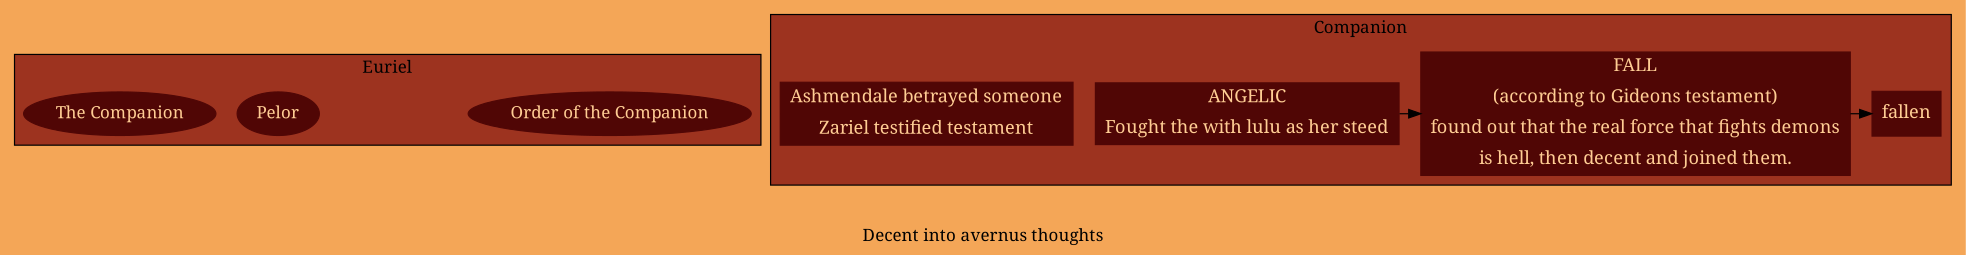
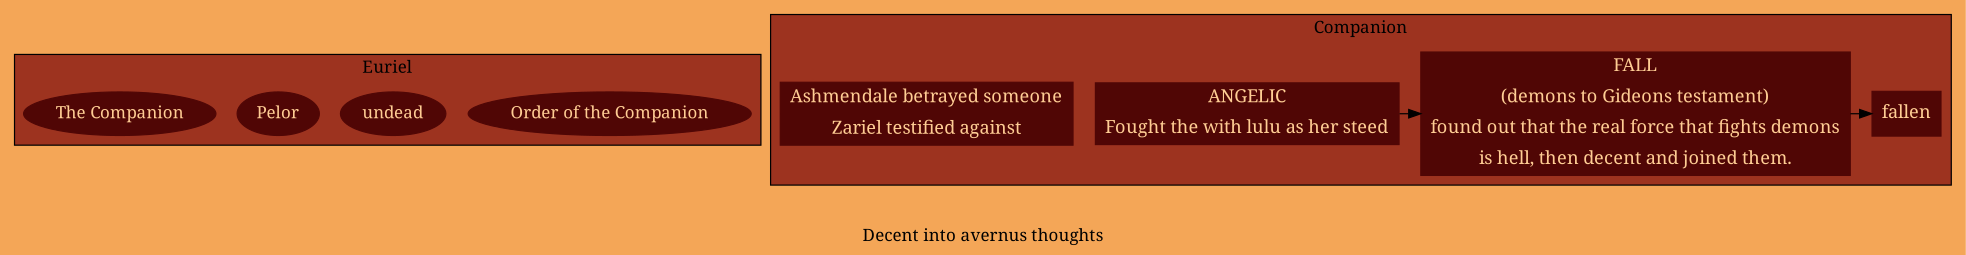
  digraph {
    bgcolor="#f4a657"
    fontname="Noto Serif"
    label="Decent into avernus thoughts"
    node [color="#500605" fontcolor="#ffcd94" fontname="Noto Serif" style=filled]
    edge [fontname="Noto Serif"]
    n1 [label="Order of the Companion"]
+   undead
    Pelor
    n4 [label="The Companion"]
    n5 [fontsize=15 label="{ANGELIC | Fought the with lulu as her steed}" shape=record]
-   n6 [fontsize=15 label="{FALL | (according to Gideons testament) | found out that the real force that fights demons| is hell, then decent and joined them.}" shape=record]
+   n6 [fontsize=15 label="{FALL | (demons to Gideons testament) | found out that the real force that fights demons| is hell, then decent and joined them.}" shape=record]
    fallen [fontsize=15 shape=record]
-   n8 [fontsize=15 label="{Ashmendale betrayed someone | Zariel testified testament}" shape=record]
+   n8 [fontsize=15 label="{Ashmendale betrayed someone | Zariel testified against}" shape=record]
    subgraph cluster_1 {
      bgcolor="#9d331f"
      label=Euriel
      n1
+     undead
      Pelor
      n4
      subgraph sub_2 {
        bgcolor="#9d331f"
        label=Euriel
        rank=same
      }
    }
    subgraph cluster_3 {
      bgcolor="#9d331f"
      label=Companion
      n8
      subgraph sub_4 {
        bgcolor="#9d331f"
        label=Zariel
        rank=same
        n5
        n6
        fallen
      }
    }
    n5 -> n6
    n6 -> fallen
  }
